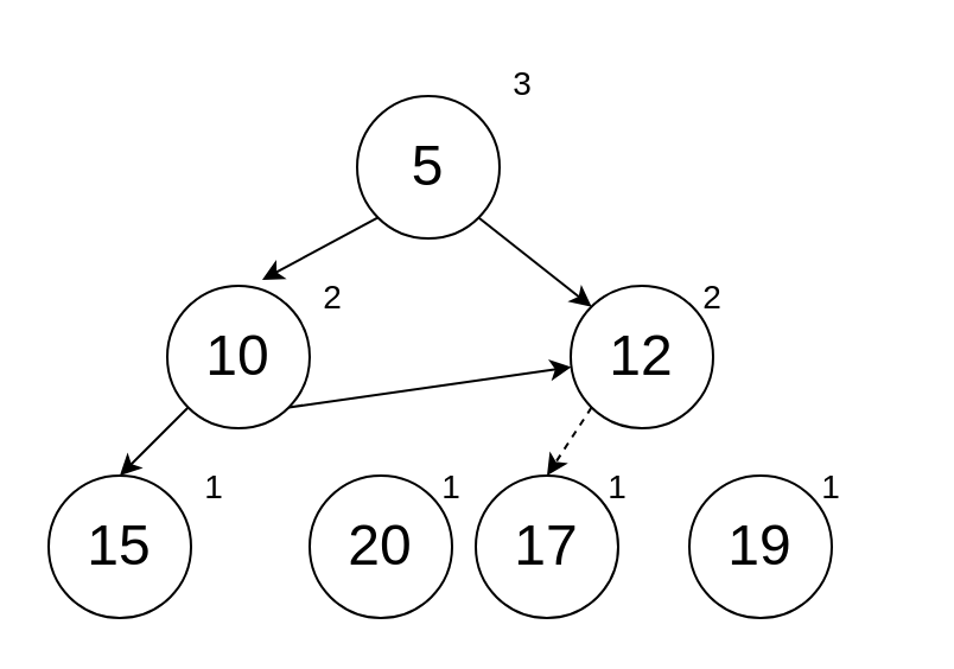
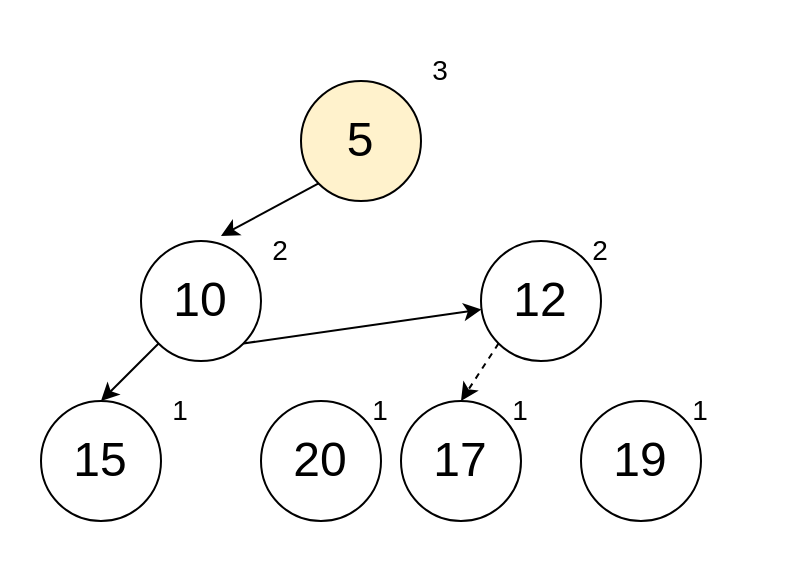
  <mxCell id="0" />
  <mxCell id="1" parent="0" />
  <mxCell id="2" style="edgeStyle=none;rounded=0;orthogonalLoop=1;jettySize=auto;html=1;exitX=0;exitY=1;exitDx=0;exitDy=0;entryX=0.5;entryY=0;entryDx=0;entryDy=0;fontSize=14;" edge="1" parent="1" source="4" target="6"><mxGeometry relative="1" as="geometry" /></mxCell>
  <mxCell id="3" style="edgeStyle=none;rounded=0;orthogonalLoop=1;jettySize=auto;html=1;exitX=1;exitY=1;exitDx=0;exitDy=0;fontSize=14;" edge="1" parent="1" source="4" target="15"><mxGeometry relative="1" as="geometry" /></mxCell>
  <mxCell id="4" value="&lt;font style=&quot;font-size: 24px&quot;&gt;10&lt;/font&gt;" style="ellipse;whiteSpace=wrap;html=1;aspect=fixed;" vertex="1" parent="1"><mxGeometry x="70" y="120" width="60" height="60" as="geometry" /></mxCell>
  <mxCell id="5" value="2" style="text;html=1;strokeColor=none;fillColor=none;align=center;verticalAlign=middle;whiteSpace=wrap;rounded=0;fontSize=14;" vertex="1" parent="1"><mxGeometry x="110" y="110" width="60" height="30" as="geometry" /></mxCell>
  <mxCell id="6" value="&lt;font style=&quot;font-size: 24px&quot;&gt;15&lt;/font&gt;" style="ellipse;whiteSpace=wrap;html=1;aspect=fixed;" vertex="1" parent="1"><mxGeometry x="20" y="200" width="60" height="60" as="geometry" /></mxCell>
  <mxCell id="7" value="1" style="text;html=1;strokeColor=none;fillColor=none;align=center;verticalAlign=middle;whiteSpace=wrap;rounded=0;fontSize=14;" vertex="1" parent="1"><mxGeometry x="60" y="190" width="60" height="30" as="geometry" /></mxCell>
  <mxCell id="8" value="&lt;font style=&quot;font-size: 24px&quot;&gt;20&lt;/font&gt;" style="ellipse;whiteSpace=wrap;html=1;aspect=fixed;" vertex="1" parent="1"><mxGeometry x="130" y="200" width="60" height="60" as="geometry" /></mxCell>
  <mxCell id="9" value="1" style="text;html=1;strokeColor=none;fillColor=none;align=center;verticalAlign=middle;whiteSpace=wrap;rounded=0;fontSize=14;" vertex="1" parent="1"><mxGeometry x="160" y="190" width="60" height="30" as="geometry" /></mxCell>
  <mxCell id="10" style="edgeStyle=none;rounded=0;orthogonalLoop=1;jettySize=auto;html=1;exitX=0;exitY=1;exitDx=0;exitDy=0;entryX=0;entryY=0.25;entryDx=0;entryDy=0;fontSize=14;" edge="1" parent="1" source="12" target="5"><mxGeometry relative="1" as="geometry" /></mxCell>
- <mxCell id="11" style="edgeStyle=none;rounded=0;orthogonalLoop=1;jettySize=auto;html=1;exitX=1;exitY=1;exitDx=0;exitDy=0;entryX=0;entryY=0;entryDx=0;entryDy=0;fontSize=14;" edge="1" parent="1" source="12" target="15"><mxGeometry relative="1" as="geometry" /></mxCell>
- <mxCell id="12" value="&lt;font style=&quot;font-size: 24px&quot;&gt;5&lt;/font&gt;" style="ellipse;whiteSpace=wrap;html=1;aspect=fixed;" vertex="1" parent="1"><mxGeometry x="150" y="40" width="60" height="60" as="geometry" /></mxCell>
+ <mxCell id="12" value="&lt;font style=&quot;font-size: 24px&quot;&gt;5&lt;/font&gt;" style="ellipse;whiteSpace=wrap;html=1;aspect=fixed;fillColor=#fff2cc;" vertex="1" parent="1"><mxGeometry x="150" y="40" width="60" height="60" as="geometry" /></mxCell>
  <mxCell id="13" value="3" style="text;html=1;strokeColor=none;fillColor=none;align=center;verticalAlign=middle;whiteSpace=wrap;rounded=0;fontSize=14;" vertex="1" parent="1"><mxGeometry x="190" y="20" width="60" height="30" as="geometry" /></mxCell>
  <mxCell id="14" style="edgeStyle=none;rounded=0;orthogonalLoop=1;jettySize=auto;html=1;exitX=0;exitY=1;exitDx=0;exitDy=0;entryX=0.5;entryY=0;entryDx=0;entryDy=0;fontSize=14;dashed=1;" edge="1" parent="1" source="15" target="17"><mxGeometry relative="1" as="geometry" /></mxCell>
  <mxCell id="15" value="&lt;font style=&quot;font-size: 24px&quot;&gt;12&lt;/font&gt;" style="ellipse;whiteSpace=wrap;html=1;aspect=fixed;" vertex="1" parent="1"><mxGeometry x="240" y="120" width="60" height="60" as="geometry" /></mxCell>
  <mxCell id="16" value="2" style="text;html=1;strokeColor=none;fillColor=none;align=center;verticalAlign=middle;whiteSpace=wrap;rounded=0;fontSize=14;" vertex="1" parent="1"><mxGeometry x="270" y="110" width="60" height="30" as="geometry" /></mxCell>
  <mxCell id="17" value="&lt;font style=&quot;font-size: 24px&quot;&gt;17&lt;/font&gt;" style="ellipse;whiteSpace=wrap;html=1;aspect=fixed;" vertex="1" parent="1"><mxGeometry x="200" y="200" width="60" height="60" as="geometry" /></mxCell>
  <mxCell id="18" value="1" style="text;html=1;strokeColor=none;fillColor=none;align=center;verticalAlign=middle;whiteSpace=wrap;rounded=0;fontSize=14;" vertex="1" parent="1"><mxGeometry x="230" y="190" width="60" height="30" as="geometry" /></mxCell>
  <mxCell id="19" value="&lt;font style=&quot;font-size: 24px&quot;&gt;19&lt;/font&gt;" style="ellipse;whiteSpace=wrap;html=1;aspect=fixed;" vertex="1" parent="1"><mxGeometry x="290" y="200" width="60" height="60" as="geometry" /></mxCell>
  <mxCell id="20" value="1" style="text;html=1;strokeColor=none;fillColor=none;align=center;verticalAlign=middle;whiteSpace=wrap;rounded=0;fontSize=14;" vertex="1" parent="1"><mxGeometry x="320" y="190" width="60" height="30" as="geometry" /></mxCell>
